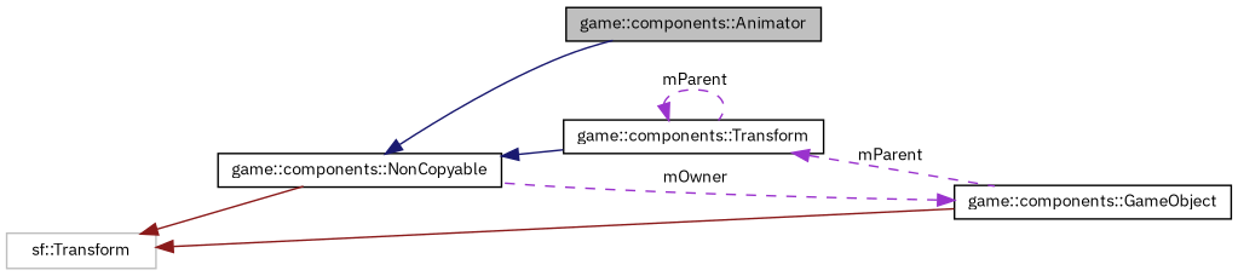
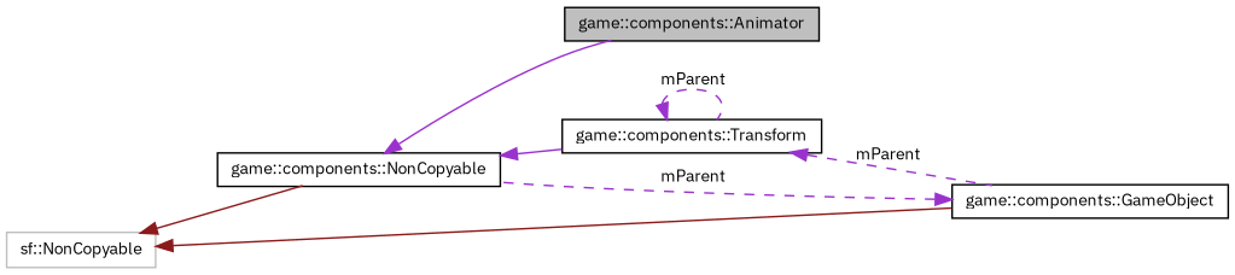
  digraph {
    fontname="IBM Plex Sans"
    rankdir=LR
    node [color=black fillcolor=white fontname="IBM Plex Sans" fontsize=10 shape=record style=filled]
    edge [color=darkorchid3 dir=back fontname="IBM Plex Sans" fontsize=10 labelfontname=Helvetica labelfontsize=10 style=solid]
    n1 [fillcolor=grey75 fontcolor=black height=0.2 label="game::components::Animator" width=0.4]
    n2 [height=0.2 label="game::components::NonCopyable" width=0.4]
    n3 [height=0.2 label="game::components::Transform" width=0.4]
    n4 [height=0.2 label="game::components::GameObject" width=0.4]
-   n5 [color=grey75 height=0.2 label="sf::Transform" width=0.4]
-   n2 -> n1 [color=midnightblue]
-   n2 -> n3 [color=midnightblue]
+   n5 [color=grey75 height=0.2 label="sf::NonCopyable" width=0.4]
+   n2 -> n1
+   n2 -> n3
    n3 -> n3 [label=" mParent" style=dashed]
    n3 -> n4 [label=" mParent" style=dashed]
-   n4 -> n2 [label=" mOwner" style=dashed]
+   n4 -> n2 [label=" mParent" style=dashed]
    n5 -> n2 [color=firebrick4]
    n5 -> n4 [color=firebrick4]
  }
